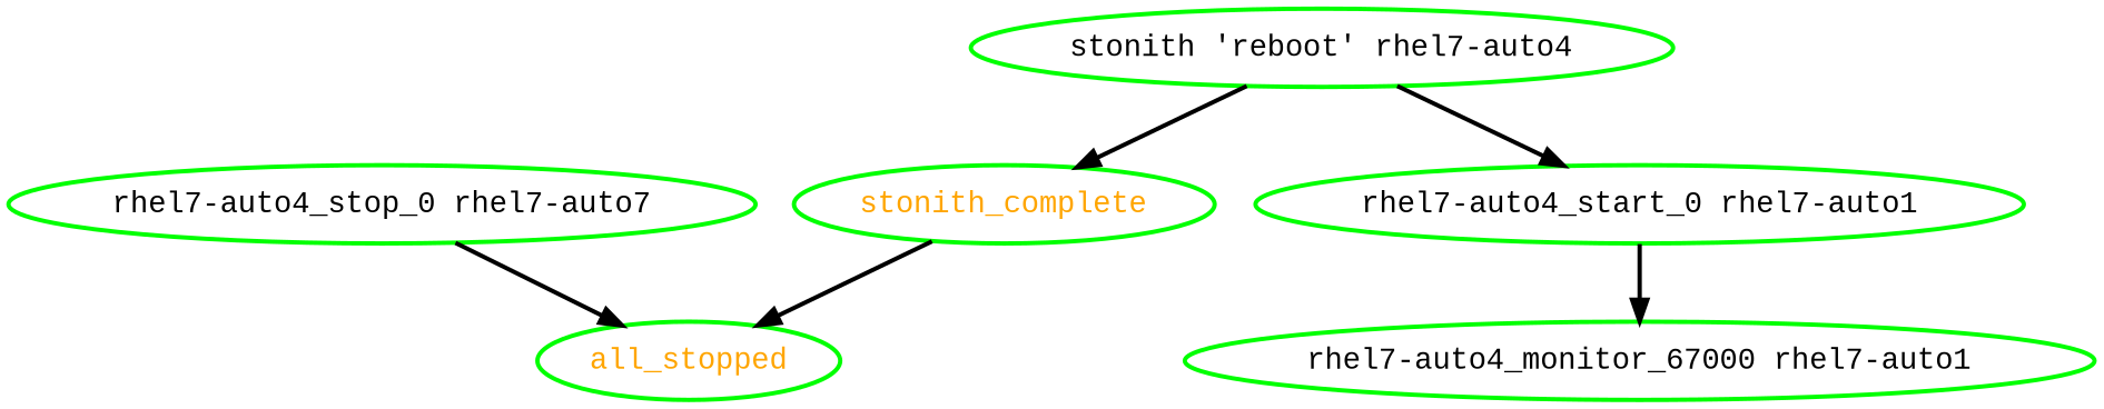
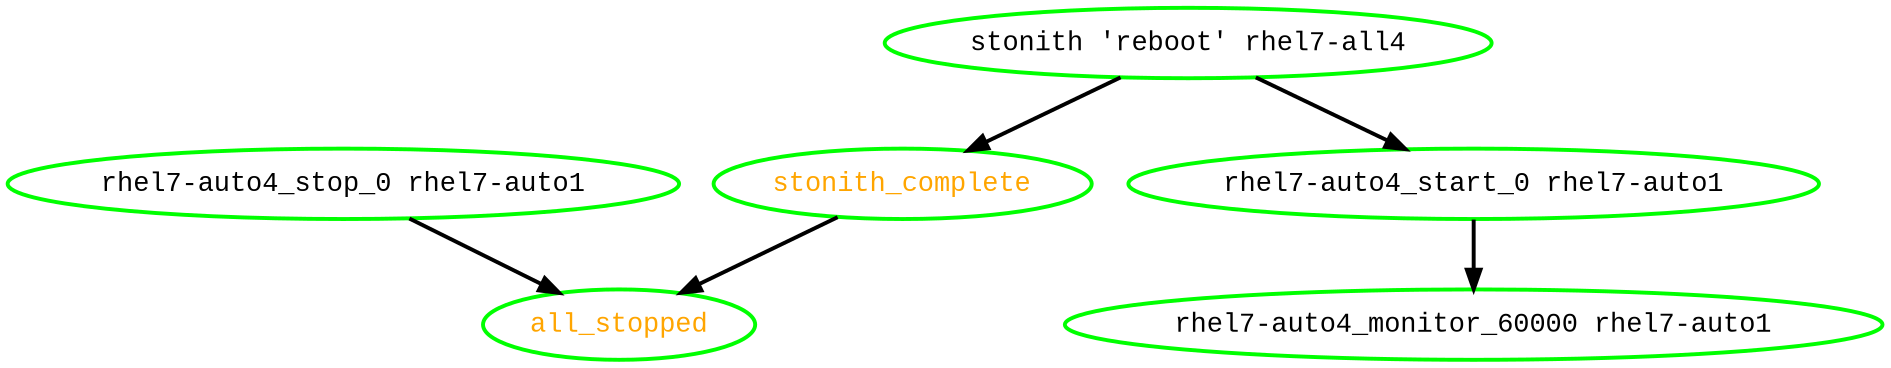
  digraph {
    fontname="Liberation Mono"
    node [color=green fontcolor=black fontname="Liberation Mono" style=bold]
    edge [fontname="Liberation Mono" style=bold]
    all_stopped [fontcolor=orange]
    "rhel7-auto4_start_0 rhel7-auto1"
-   "rhel7-auto4_monitor_60000 rhel7-auto1" [label="rhel7-auto4_monitor_67000 rhel7-auto1"]
-   "rhel7-auto4_stop_0 rhel7-auto1" [label="rhel7-auto4_stop_0 rhel7-auto7"]
-   "stonith 'reboot' rhel7-auto4"
+   "rhel7-auto4_monitor_60000 rhel7-auto1"
+   "rhel7-auto4_stop_0 rhel7-auto1"
+   "stonith 'reboot' rhel7-auto4" [label="stonith 'reboot' rhel7-all4"]
    stonith_complete [fontcolor=orange]
    "rhel7-auto4_start_0 rhel7-auto1" -> "rhel7-auto4_monitor_60000 rhel7-auto1"
    "rhel7-auto4_stop_0 rhel7-auto1" -> all_stopped
    "stonith 'reboot' rhel7-auto4" -> "rhel7-auto4_start_0 rhel7-auto1"
    "stonith 'reboot' rhel7-auto4" -> stonith_complete
    stonith_complete -> all_stopped
  }
